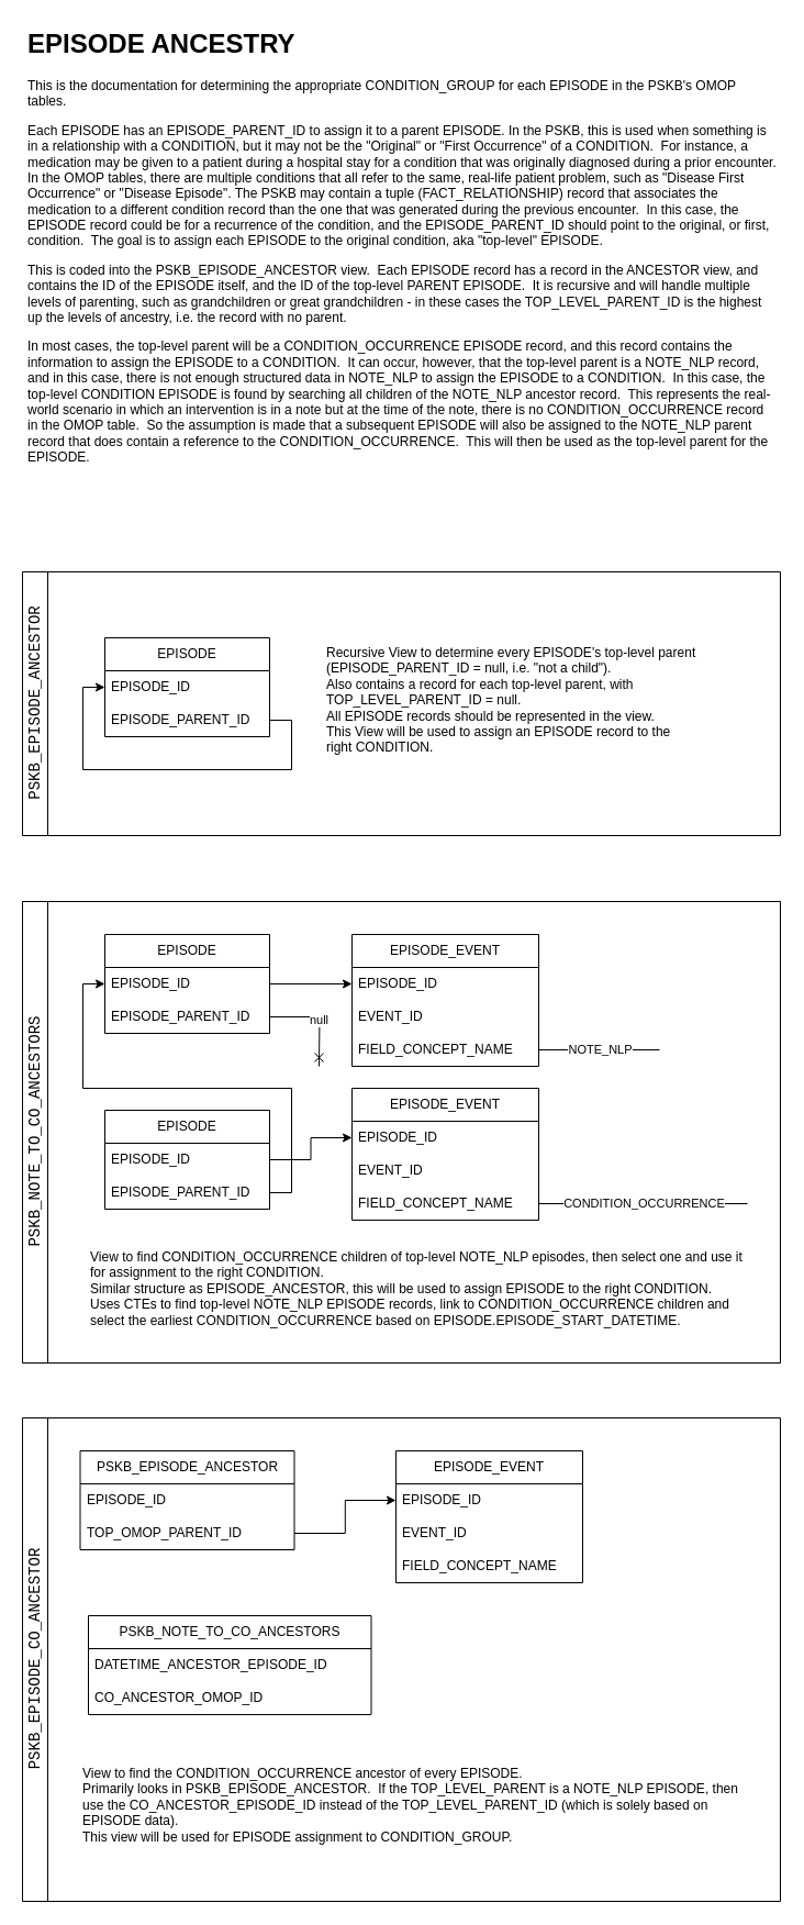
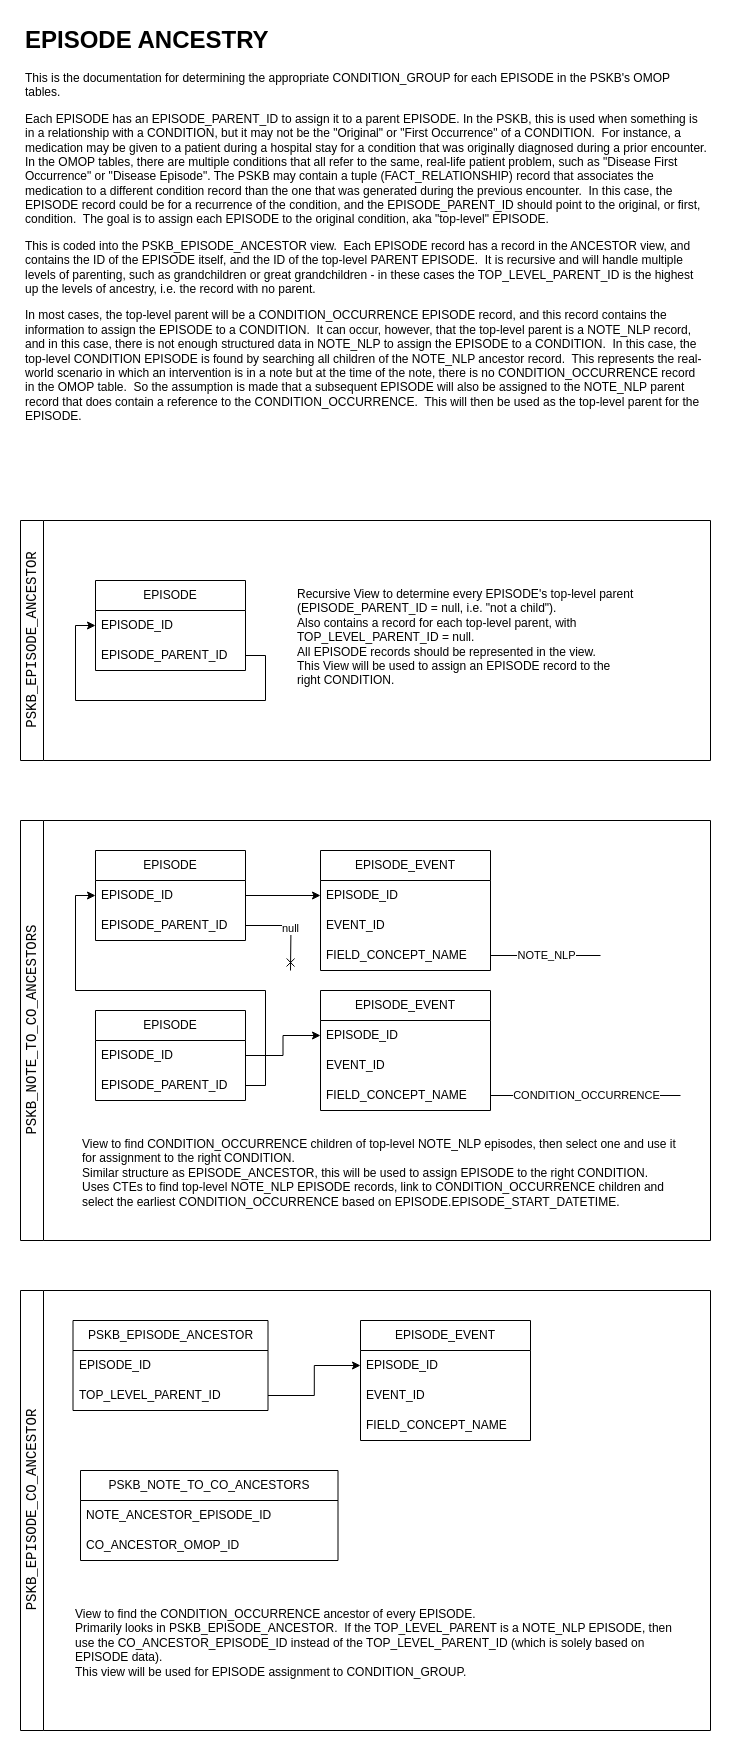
  <mxCell id="0" />
  <mxCell id="1" parent="0" />
  <mxCell id="2" value="&lt;div style=&quot;font-family: Consolas, &amp;quot;Courier New&amp;quot;, monospace; font-weight: normal; font-size: 14px; line-height: 19px;&quot;&gt;PSKB_EPISODE_ANCESTOR&lt;/div&gt;" style="swimlane;horizontal=0;whiteSpace=wrap;html=1;startSize=23;" vertex="1" parent="1"><mxGeometry x="20" y="520" width="690" height="240" as="geometry" /></mxCell>
  <mxCell id="3" value="EPISODE" style="swimlane;fontStyle=0;childLayout=stackLayout;horizontal=1;startSize=30;horizontalStack=0;resizeParent=1;resizeParentMax=0;resizeLast=0;collapsible=1;marginBottom=0;whiteSpace=wrap;html=1;" vertex="1" parent="2"><mxGeometry x="75" y="60" width="150" height="90" as="geometry" /></mxCell>
  <mxCell id="4" value="EPISODE_ID" style="text;strokeColor=none;fillColor=none;align=left;verticalAlign=middle;spacingLeft=4;spacingRight=4;overflow=hidden;points=[[0,0.5],[1,0.5]];portConstraint=eastwest;rotatable=0;whiteSpace=wrap;html=1;" vertex="1" parent="3"><mxGeometry y="30" width="150" height="30" as="geometry" /></mxCell>
  <mxCell id="5" style="edgeStyle=orthogonalEdgeStyle;rounded=0;orthogonalLoop=1;jettySize=auto;html=1;exitX=1;exitY=0.5;exitDx=0;exitDy=0;entryX=0;entryY=0.5;entryDx=0;entryDy=0;" edge="1" parent="3" source="6" target="4"><mxGeometry relative="1" as="geometry"><Array as="points"><mxPoint x="170" y="75" /><mxPoint x="170" y="120" /><mxPoint x="-20" y="120" /><mxPoint x="-20" y="45" /></Array></mxGeometry></mxCell>
  <mxCell id="6" value="EPISODE_PARENT_ID" style="text;strokeColor=none;fillColor=none;align=left;verticalAlign=middle;spacingLeft=4;spacingRight=4;overflow=hidden;points=[[0,0.5],[1,0.5]];portConstraint=eastwest;rotatable=0;whiteSpace=wrap;html=1;" vertex="1" parent="3"><mxGeometry y="60" width="150" height="30" as="geometry" /></mxCell>
  <mxCell id="7" value="Recursive View to determine every EPISODE's top-level parent (EPISODE_PARENT_ID = null, i.e. &quot;not a child&quot;).&lt;br&gt;Also contains a record for each top-level parent, with TOP_LEVEL_PARENT_ID = null.&lt;br&gt;All EPISODE records should be represented in the view.&lt;br&gt;This View will be used to assign an EPISODE record to the right CONDITION." style="text;html=1;strokeColor=none;fillColor=none;align=left;verticalAlign=top;whiteSpace=wrap;rounded=0;" vertex="1" parent="2"><mxGeometry x="275" y="60" width="340" height="110" as="geometry" /></mxCell>
  <mxCell id="8" value="&lt;div style=&quot;font-family: Consolas, &amp;quot;Courier New&amp;quot;, monospace; font-weight: normal; font-size: 14px; line-height: 19px;&quot;&gt;PSKB_NOTE_TO_CO_ANCESTORS&lt;/div&gt;" style="swimlane;horizontal=0;whiteSpace=wrap;html=1;" vertex="1" parent="1"><mxGeometry x="20" y="820" width="690" height="420" as="geometry" /></mxCell>
  <mxCell id="9" value="EPISODE" style="swimlane;fontStyle=0;childLayout=stackLayout;horizontal=1;startSize=30;horizontalStack=0;resizeParent=1;resizeParentMax=0;resizeLast=0;collapsible=1;marginBottom=0;whiteSpace=wrap;html=1;" vertex="1" parent="8"><mxGeometry x="75" y="30" width="150" height="90" as="geometry" /></mxCell>
  <mxCell id="10" value="EPISODE_ID" style="text;strokeColor=none;fillColor=none;align=left;verticalAlign=middle;spacingLeft=4;spacingRight=4;overflow=hidden;points=[[0,0.5],[1,0.5]];portConstraint=eastwest;rotatable=0;whiteSpace=wrap;html=1;" vertex="1" parent="9"><mxGeometry y="30" width="150" height="30" as="geometry" /></mxCell>
  <mxCell id="11" value="EPISODE_PARENT_ID" style="text;strokeColor=none;fillColor=none;align=left;verticalAlign=middle;spacingLeft=4;spacingRight=4;overflow=hidden;points=[[0,0.5],[1,0.5]];portConstraint=eastwest;rotatable=0;whiteSpace=wrap;html=1;" vertex="1" parent="9"><mxGeometry y="60" width="150" height="30" as="geometry" /></mxCell>
  <mxCell id="12" value="EPISODE" style="swimlane;fontStyle=0;childLayout=stackLayout;horizontal=1;startSize=30;horizontalStack=0;resizeParent=1;resizeParentMax=0;resizeLast=0;collapsible=1;marginBottom=0;whiteSpace=wrap;html=1;" vertex="1" parent="8"><mxGeometry x="75" y="190" width="150" height="90" as="geometry" /></mxCell>
  <mxCell id="13" value="EPISODE_ID" style="text;strokeColor=none;fillColor=none;align=left;verticalAlign=middle;spacingLeft=4;spacingRight=4;overflow=hidden;points=[[0,0.5],[1,0.5]];portConstraint=eastwest;rotatable=0;whiteSpace=wrap;html=1;" vertex="1" parent="12"><mxGeometry y="30" width="150" height="30" as="geometry" /></mxCell>
  <mxCell id="14" value="EPISODE_PARENT_ID" style="text;strokeColor=none;fillColor=none;align=left;verticalAlign=middle;spacingLeft=4;spacingRight=4;overflow=hidden;points=[[0,0.5],[1,0.5]];portConstraint=eastwest;rotatable=0;whiteSpace=wrap;html=1;" vertex="1" parent="12"><mxGeometry y="60" width="150" height="30" as="geometry" /></mxCell>
  <mxCell id="15" style="edgeStyle=orthogonalEdgeStyle;rounded=0;orthogonalLoop=1;jettySize=auto;html=1;exitX=1;exitY=0.5;exitDx=0;exitDy=0;entryX=0;entryY=0.5;entryDx=0;entryDy=0;" edge="1" parent="8" source="14" target="10"><mxGeometry relative="1" as="geometry" /></mxCell>
  <mxCell id="16" value="EPISODE_EVENT" style="swimlane;fontStyle=0;childLayout=stackLayout;horizontal=1;startSize=30;horizontalStack=0;resizeParent=1;resizeParentMax=0;resizeLast=0;collapsible=1;marginBottom=0;whiteSpace=wrap;html=1;" vertex="1" parent="8"><mxGeometry x="300" y="170" width="170" height="120" as="geometry" /></mxCell>
  <mxCell id="17" value="EPISODE_ID" style="text;strokeColor=none;fillColor=none;align=left;verticalAlign=middle;spacingLeft=4;spacingRight=4;overflow=hidden;points=[[0,0.5],[1,0.5]];portConstraint=eastwest;rotatable=0;whiteSpace=wrap;html=1;" vertex="1" parent="16"><mxGeometry y="30" width="170" height="30" as="geometry" /></mxCell>
  <mxCell id="18" style="edgeStyle=orthogonalEdgeStyle;rounded=0;orthogonalLoop=1;jettySize=auto;html=1;exitX=1;exitY=0.5;exitDx=0;exitDy=0;endArrow=cross;endFill=0;" edge="1" parent="16"><mxGeometry relative="1" as="geometry"><mxPoint x="-30" y="120" as="targetPoint" /></mxGeometry></mxCell>
  <mxCell id="19" value="null" style="edgeLabel;html=1;align=center;verticalAlign=middle;resizable=0;points=[];" vertex="1" connectable="0" parent="18"><mxGeometry x="0.01" y="-2" relative="1" as="geometry"><mxPoint x="1" y="2" as="offset" /></mxGeometry></mxCell>
  <mxCell id="20" value="EVENT_ID" style="text;strokeColor=none;fillColor=none;align=left;verticalAlign=middle;spacingLeft=4;spacingRight=4;overflow=hidden;points=[[0,0.5],[1,0.5]];portConstraint=eastwest;rotatable=0;whiteSpace=wrap;html=1;" vertex="1" parent="16"><mxGeometry y="60" width="170" height="30" as="geometry" /></mxCell>
  <mxCell id="21" style="edgeStyle=orthogonalEdgeStyle;rounded=0;orthogonalLoop=1;jettySize=auto;html=1;exitX=1;exitY=0.5;exitDx=0;exitDy=0;endArrow=none;endFill=0;" edge="1" parent="16" source="23"><mxGeometry relative="1" as="geometry"><mxPoint x="360" y="105" as="targetPoint" /></mxGeometry></mxCell>
  <mxCell id="22" value="CONDITION_OCCURRENCE" style="edgeLabel;html=1;align=center;verticalAlign=middle;resizable=0;points=[];" vertex="1" connectable="0" parent="21"><mxGeometry x="-0.004" y="-1" relative="1" as="geometry"><mxPoint x="1" y="-1" as="offset" /></mxGeometry></mxCell>
  <mxCell id="23" value="FIELD_CONCEPT_NAME" style="text;strokeColor=none;fillColor=none;align=left;verticalAlign=middle;spacingLeft=4;spacingRight=4;overflow=hidden;points=[[0,0.5],[1,0.5]];portConstraint=eastwest;rotatable=0;whiteSpace=wrap;html=1;" vertex="1" parent="16"><mxGeometry y="90" width="170" height="30" as="geometry" /></mxCell>
  <mxCell id="24" style="edgeStyle=orthogonalEdgeStyle;rounded=0;orthogonalLoop=1;jettySize=auto;html=1;exitX=1;exitY=0.5;exitDx=0;exitDy=0;entryX=0;entryY=0.5;entryDx=0;entryDy=0;" edge="1" parent="8" source="13" target="17"><mxGeometry relative="1" as="geometry" /></mxCell>
  <mxCell id="25" value="View to find CONDITION_OCCURRENCE children of top-level NOTE_NLP episodes, then select one and use it for assignment to the right CONDITION.&lt;br&gt;Similar structure as EPISODE_ANCESTOR, this will be used to assign EPISODE to the right CONDITION.&lt;br&gt;Uses CTEs to find top-level NOTE_NLP EPISODE records, link to CONDITION_OCCURRENCE children and select the earliest CONDITION_OCCURRENCE based on EPISODE.EPISODE_START_DATETIME&lt;span style=&quot;background-color: initial;&quot;&gt;.&lt;/span&gt;" style="text;html=1;strokeColor=none;fillColor=none;align=left;verticalAlign=top;whiteSpace=wrap;rounded=0;" vertex="1" parent="8"><mxGeometry x="60" y="310" width="610" height="110" as="geometry" /></mxCell>
  <mxCell id="26" value="EPISODE_EVENT" style="swimlane;fontStyle=0;childLayout=stackLayout;horizontal=1;startSize=30;horizontalStack=0;resizeParent=1;resizeParentMax=0;resizeLast=0;collapsible=1;marginBottom=0;whiteSpace=wrap;html=1;" vertex="1" parent="1"><mxGeometry x="320" y="850" width="170" height="120" as="geometry" /></mxCell>
  <mxCell id="27" value="EPISODE_ID" style="text;strokeColor=none;fillColor=none;align=left;verticalAlign=middle;spacingLeft=4;spacingRight=4;overflow=hidden;points=[[0,0.5],[1,0.5]];portConstraint=eastwest;rotatable=0;whiteSpace=wrap;html=1;" vertex="1" parent="26"><mxGeometry y="30" width="170" height="30" as="geometry" /></mxCell>
  <mxCell id="28" style="edgeStyle=orthogonalEdgeStyle;rounded=0;orthogonalLoop=1;jettySize=auto;html=1;exitX=1;exitY=0.5;exitDx=0;exitDy=0;endArrow=cross;endFill=0;" edge="1" parent="26" source="11"><mxGeometry relative="1" as="geometry"><mxPoint x="-30" y="120" as="targetPoint" /></mxGeometry></mxCell>
  <mxCell id="29" value="null" style="edgeLabel;html=1;align=center;verticalAlign=middle;resizable=0;points=[];" vertex="1" connectable="0" parent="28"><mxGeometry x="0.01" y="-2" relative="1" as="geometry"><mxPoint x="1" y="2" as="offset" /></mxGeometry></mxCell>
  <mxCell id="30" value="EVENT_ID" style="text;strokeColor=none;fillColor=none;align=left;verticalAlign=middle;spacingLeft=4;spacingRight=4;overflow=hidden;points=[[0,0.5],[1,0.5]];portConstraint=eastwest;rotatable=0;whiteSpace=wrap;html=1;" vertex="1" parent="26"><mxGeometry y="60" width="170" height="30" as="geometry" /></mxCell>
  <mxCell id="31" style="edgeStyle=orthogonalEdgeStyle;rounded=0;orthogonalLoop=1;jettySize=auto;html=1;exitX=1;exitY=0.5;exitDx=0;exitDy=0;endArrow=none;endFill=0;" edge="1" parent="26" source="33"><mxGeometry relative="1" as="geometry"><mxPoint x="280" y="105" as="targetPoint" /></mxGeometry></mxCell>
  <mxCell id="32" value="NOTE_NLP" style="edgeLabel;html=1;align=center;verticalAlign=middle;resizable=0;points=[];" vertex="1" connectable="0" parent="31"><mxGeometry x="-0.004" y="-1" relative="1" as="geometry"><mxPoint x="1" y="-1" as="offset" /></mxGeometry></mxCell>
  <mxCell id="33" value="FIELD_CONCEPT_NAME" style="text;strokeColor=none;fillColor=none;align=left;verticalAlign=middle;spacingLeft=4;spacingRight=4;overflow=hidden;points=[[0,0.5],[1,0.5]];portConstraint=eastwest;rotatable=0;whiteSpace=wrap;html=1;" vertex="1" parent="26"><mxGeometry y="90" width="170" height="30" as="geometry" /></mxCell>
  <mxCell id="34" style="edgeStyle=orthogonalEdgeStyle;rounded=0;orthogonalLoop=1;jettySize=auto;html=1;exitX=1;exitY=0.5;exitDx=0;exitDy=0;entryX=0;entryY=0.5;entryDx=0;entryDy=0;" edge="1" parent="1" source="10" target="27"><mxGeometry relative="1" as="geometry" /></mxCell>
  <mxCell id="35" value="&lt;div style=&quot;font-family: Consolas, &amp;quot;Courier New&amp;quot;, monospace; font-weight: normal; font-size: 14px; line-height: 19px;&quot;&gt;PSKB_EPISODE_CO_ANCESTOR&lt;/div&gt;" style="swimlane;horizontal=0;whiteSpace=wrap;html=1;" vertex="1" parent="1"><mxGeometry x="20" y="1290" width="690" height="440" as="geometry" /></mxCell>
  <mxCell id="36" value="PSKB_EPISODE_ANCESTOR" style="swimlane;fontStyle=0;childLayout=stackLayout;horizontal=1;startSize=30;horizontalStack=0;resizeParent=1;resizeParentMax=0;resizeLast=0;collapsible=1;marginBottom=0;whiteSpace=wrap;html=1;" vertex="1" parent="35"><mxGeometry x="52.5" y="30" width="195" height="90" as="geometry" /></mxCell>
  <mxCell id="37" value="EPISODE_ID" style="text;strokeColor=none;fillColor=none;align=left;verticalAlign=middle;spacingLeft=4;spacingRight=4;overflow=hidden;points=[[0,0.5],[1,0.5]];portConstraint=eastwest;rotatable=0;whiteSpace=wrap;html=1;" vertex="1" parent="36"><mxGeometry y="30" width="195" height="30" as="geometry" /></mxCell>
- <mxCell id="38" value="TOP_OMOP_PARENT_ID" style="text;strokeColor=none;fillColor=none;align=left;verticalAlign=middle;spacingLeft=4;spacingRight=4;overflow=hidden;points=[[0,0.5],[1,0.5]];portConstraint=eastwest;rotatable=0;whiteSpace=wrap;html=1;" vertex="1" parent="36"><mxGeometry y="60" width="195" height="30" as="geometry" /></mxCell>
+ <mxCell id="38" value="TOP_LEVEL_PARENT_ID" style="text;strokeColor=none;fillColor=none;align=left;verticalAlign=middle;spacingLeft=4;spacingRight=4;overflow=hidden;points=[[0,0.5],[1,0.5]];portConstraint=eastwest;rotatable=0;whiteSpace=wrap;html=1;" vertex="1" parent="36"><mxGeometry y="60" width="195" height="30" as="geometry" /></mxCell>
  <mxCell id="39" value="EPISODE_EVENT" style="swimlane;fontStyle=0;childLayout=stackLayout;horizontal=1;startSize=30;horizontalStack=0;resizeParent=1;resizeParentMax=0;resizeLast=0;collapsible=1;marginBottom=0;whiteSpace=wrap;html=1;" vertex="1" parent="35"><mxGeometry x="340" y="30" width="170" height="120" as="geometry" /></mxCell>
  <mxCell id="40" value="EPISODE_ID" style="text;strokeColor=none;fillColor=none;align=left;verticalAlign=middle;spacingLeft=4;spacingRight=4;overflow=hidden;points=[[0,0.5],[1,0.5]];portConstraint=eastwest;rotatable=0;whiteSpace=wrap;html=1;" vertex="1" parent="39"><mxGeometry y="30" width="170" height="30" as="geometry" /></mxCell>
  <mxCell id="41" style="edgeStyle=orthogonalEdgeStyle;rounded=0;orthogonalLoop=1;jettySize=auto;html=1;exitX=1;exitY=0.5;exitDx=0;exitDy=0;endArrow=cross;endFill=0;" edge="1" parent="39"><mxGeometry relative="1" as="geometry"><mxPoint x="-30" y="120" as="targetPoint" /></mxGeometry></mxCell>
  <mxCell id="42" value="null" style="edgeLabel;html=1;align=center;verticalAlign=middle;resizable=0;points=[];" vertex="1" connectable="0" parent="41"><mxGeometry x="0.01" y="-2" relative="1" as="geometry"><mxPoint x="1" y="2" as="offset" /></mxGeometry></mxCell>
  <mxCell id="43" value="EVENT_ID" style="text;strokeColor=none;fillColor=none;align=left;verticalAlign=middle;spacingLeft=4;spacingRight=4;overflow=hidden;points=[[0,0.5],[1,0.5]];portConstraint=eastwest;rotatable=0;whiteSpace=wrap;html=1;" vertex="1" parent="39"><mxGeometry y="60" width="170" height="30" as="geometry" /></mxCell>
  <mxCell id="44" value="FIELD_CONCEPT_NAME" style="text;strokeColor=none;fillColor=none;align=left;verticalAlign=middle;spacingLeft=4;spacingRight=4;overflow=hidden;points=[[0,0.5],[1,0.5]];portConstraint=eastwest;rotatable=0;whiteSpace=wrap;html=1;" vertex="1" parent="39"><mxGeometry y="90" width="170" height="30" as="geometry" /></mxCell>
  <mxCell id="45" style="edgeStyle=orthogonalEdgeStyle;rounded=0;orthogonalLoop=1;jettySize=auto;html=1;exitX=1;exitY=0.5;exitDx=0;exitDy=0;entryX=0;entryY=0.5;entryDx=0;entryDy=0;" edge="1" parent="35" source="38" target="40"><mxGeometry relative="1" as="geometry" /></mxCell>
  <mxCell id="46" value="PSKB_NOTE_TO_CO_ANCESTORS" style="swimlane;fontStyle=0;childLayout=stackLayout;horizontal=1;startSize=30;horizontalStack=0;resizeParent=1;resizeParentMax=0;resizeLast=0;collapsible=1;marginBottom=0;whiteSpace=wrap;html=1;" vertex="1" parent="35"><mxGeometry x="60" y="180" width="257.5" height="90" as="geometry" /></mxCell>
- <mxCell id="47" value="DATETIME_ANCESTOR_EPISODE_ID" style="text;strokeColor=none;fillColor=none;align=left;verticalAlign=middle;spacingLeft=4;spacingRight=4;overflow=hidden;points=[[0,0.5],[1,0.5]];portConstraint=eastwest;rotatable=0;whiteSpace=wrap;html=1;" vertex="1" parent="46"><mxGeometry y="30" width="257.5" height="30" as="geometry" /></mxCell>
+ <mxCell id="47" value="NOTE_ANCESTOR_EPISODE_ID" style="text;strokeColor=none;fillColor=none;align=left;verticalAlign=middle;spacingLeft=4;spacingRight=4;overflow=hidden;points=[[0,0.5],[1,0.5]];portConstraint=eastwest;rotatable=0;whiteSpace=wrap;html=1;" vertex="1" parent="46"><mxGeometry y="30" width="257.5" height="30" as="geometry" /></mxCell>
  <mxCell id="48" value="CO_ANCESTOR_OMOP_ID" style="text;strokeColor=none;fillColor=none;align=left;verticalAlign=middle;spacingLeft=4;spacingRight=4;overflow=hidden;points=[[0,0.5],[1,0.5]];portConstraint=eastwest;rotatable=0;whiteSpace=wrap;html=1;" vertex="1" parent="46"><mxGeometry y="60" width="257.5" height="30" as="geometry" /></mxCell>
  <mxCell id="49" value="View to find the CONDITION_OCCURRENCE ancestor of every EPISODE.&lt;br&gt;Primarily looks in&amp;nbsp;PSKB_EPISODE_ANCESTOR.&amp;nbsp; If the TOP_LEVEL_PARENT is a NOTE_NLP EPISODE, then use the CO_ANCESTOR_EPISODE_ID instead of the TOP_LEVEL_PARENT_ID (which is solely based on EPISODE data).&lt;br&gt;&lt;span style=&quot;background-color: initial;&quot;&gt;This view will be used for EPISODE assignment to CONDITION_GROUP.&amp;nbsp;&lt;/span&gt;" style="text;html=1;strokeColor=none;fillColor=none;align=left;verticalAlign=top;whiteSpace=wrap;rounded=0;" vertex="1" parent="35"><mxGeometry x="52.5" y="310" width="610" height="110" as="geometry" /></mxCell>
  <mxCell id="50" value="&lt;h1&gt;EPISODE ANCESTRY&lt;/h1&gt;&lt;p&gt;This is the documentation for determining the appropriate CONDITION_GROUP for each EPISODE in the PSKB's OMOP tables.&lt;/p&gt;&lt;p&gt;Each EPISODE has an EPISODE_PARENT_ID to assign it to a parent EPISODE. In the PSKB, this is used when something is in a relationship with a CONDITION, but it may not be the &quot;Original&quot; or &quot;First Occurrence&quot; of a CONDITION.&amp;nbsp; For instance, a medication may be given to a patient during a hospital stay for a condition that was originally diagnosed during a prior encounter. In the OMOP tables, there are multiple conditions that all refer to the same, real-life patient problem, such as &quot;Disease First Occurrence&quot; or &quot;Disease Episode&quot;. The PSKB may contain a tuple (FACT_RELATIONSHIP) record that associates the medication to a different condition record than the one that was generated during the previous encounter.&amp;nbsp; In this case, the EPISODE record could be for a recurrence of the condition, and the EPISODE_PARENT_ID should point to the original, or first, condition.&amp;nbsp; The goal is to assign each EPISODE to the original condition, aka &quot;top-level&quot; EPISODE.&lt;/p&gt;&lt;p&gt;This is coded into the PSKB_EPISODE_ANCESTOR view.&amp;nbsp; Each EPISODE record has a record in the ANCESTOR view, and contains the ID of the EPISODE itself, and the ID of the top-level PARENT EPISODE.&amp;nbsp; It is recursive and will handle multiple levels of parenting, such as grandchildren or great grandchildren - in these cases the TOP_LEVEL_PARENT_ID is the highest up the levels of ancestry, i.e. the record with no parent.&lt;/p&gt;&lt;p&gt;In most cases, the top-level parent will be a CONDITION_OCCURRENCE EPISODE record, and this record contains the information to assign the EPISODE to a CONDITION.&amp;nbsp; It can occur, however, that the top-level parent is a NOTE_NLP record, and in this case, there is not enough structured data in NOTE_NLP to assign the EPISODE to a CONDITION.&amp;nbsp; In this case, the top-level CONDITION EPISODE is found by searching all children of the NOTE_NLP ancestor record.&amp;nbsp; This represents the real-world scenario in which an intervention is in a note but at the time of the note, there is no CONDITION_OCCURRENCE record in the OMOP table.&amp;nbsp; So the assumption is made that a subsequent EPISODE will also be assigned to the NOTE_NLP parent record that does contain a reference to the CONDITION_OCCURRENCE.&amp;nbsp; This will then be used as the top-level parent for the EPISODE.&lt;/p&gt;" style="text;html=1;strokeColor=none;fillColor=none;spacing=5;spacingTop=-20;whiteSpace=wrap;overflow=hidden;rounded=0;" vertex="1" parent="1"><mxGeometry x="20" y="20" width="690" height="480" as="geometry" /></mxCell>
